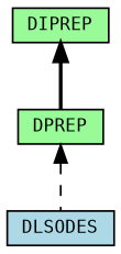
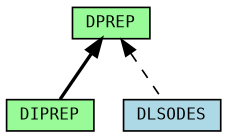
  digraph {
    fontname="DejaVu Sans Mono"
    rankdir=TB
    node [color=black fillcolor=palegreen fontname="DejaVu Sans Mono" fontsize=10 shape=record style=filled]
    edge [color=black dir=back fontname="DejaVu Sans Mono" fontsize=10 labelfontname=Helvetica labelfontsize=10]
    n1 [fontcolor=black height=0.2 label=DPREP width=0.4]
    n2 [height=0.2 label=DIPREP width=0.4]
    n3 [fillcolor=lightblue height=0.2 label=DLSODES width=0.4]
-   n2 -> n1 [style=bold]
+   n1 -> n2 [style=bold]
    n1 -> n3 [style=dashed]
  }
